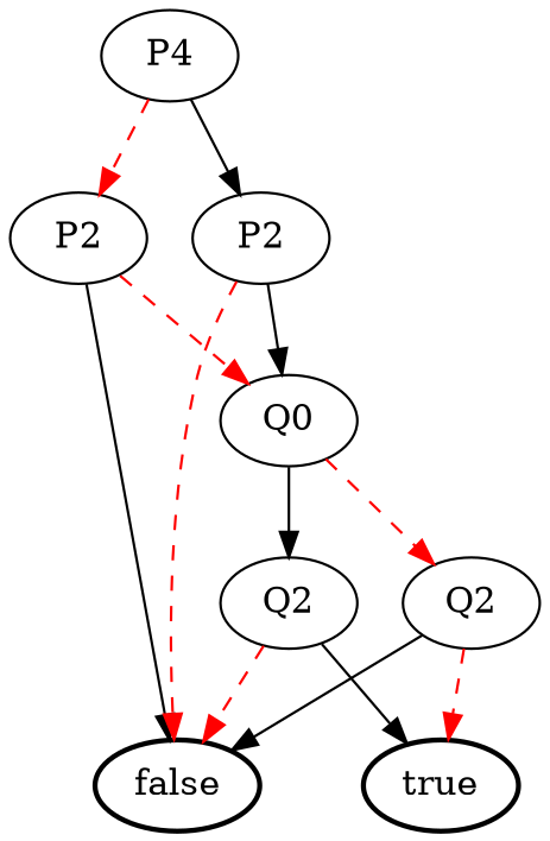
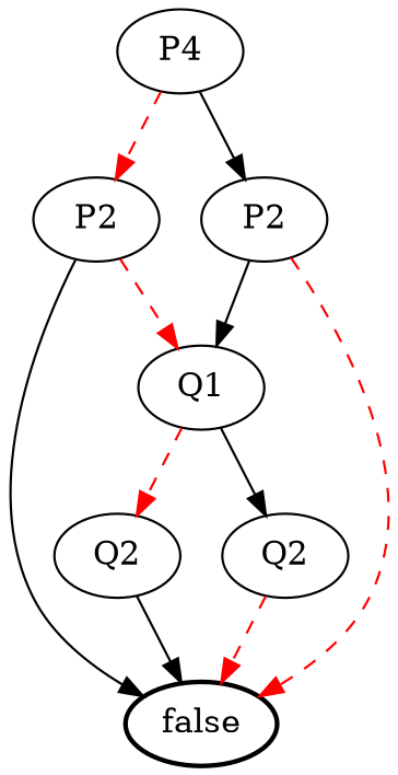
  digraph {
    n1 [label=P4]
    n2 [label=P2]
    n3 [label=P2]
    n4 [label=false style=bold]
-   n5 [label=Q0]
+   n5 [label=Q1]
    n6 [label=Q2]
    n7 [label=Q2]
-   n8 [label=true style=bold]
    n1 -> n2 [color=red style=dashed]
    n1 -> n3
    n2 -> n4
    n2 -> n5 [color=red style=dashed]
    n3 -> n4 [color=red style=dashed]
    n3 -> n5
    n5 -> n6 [color=red style=dashed]
    n5 -> n7
    n6 -> n4
-   n6 -> n8 [color=red style=dashed]
    n7 -> n4 [color=red style=dashed]
-   n7 -> n8
  }
